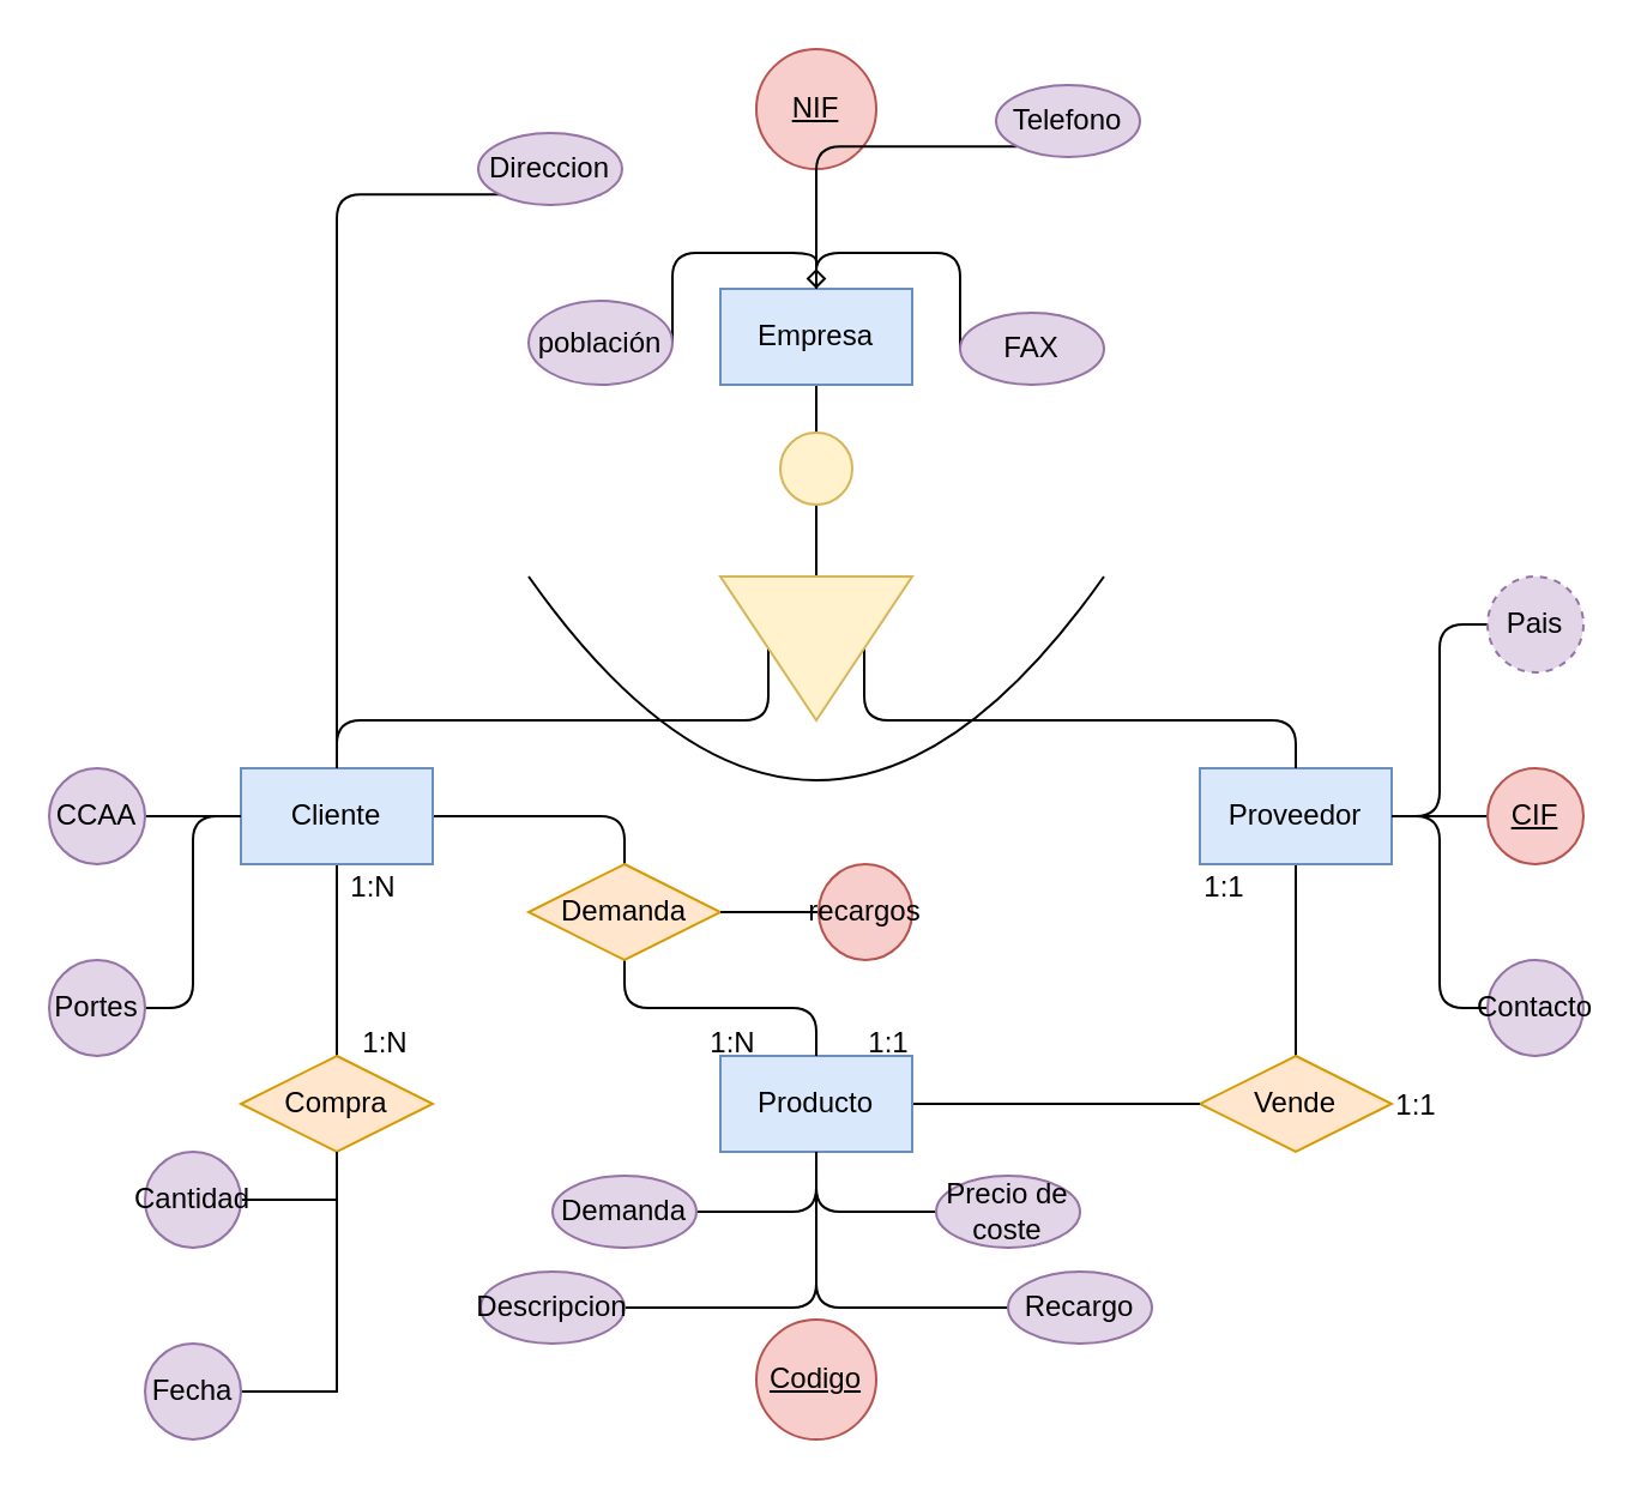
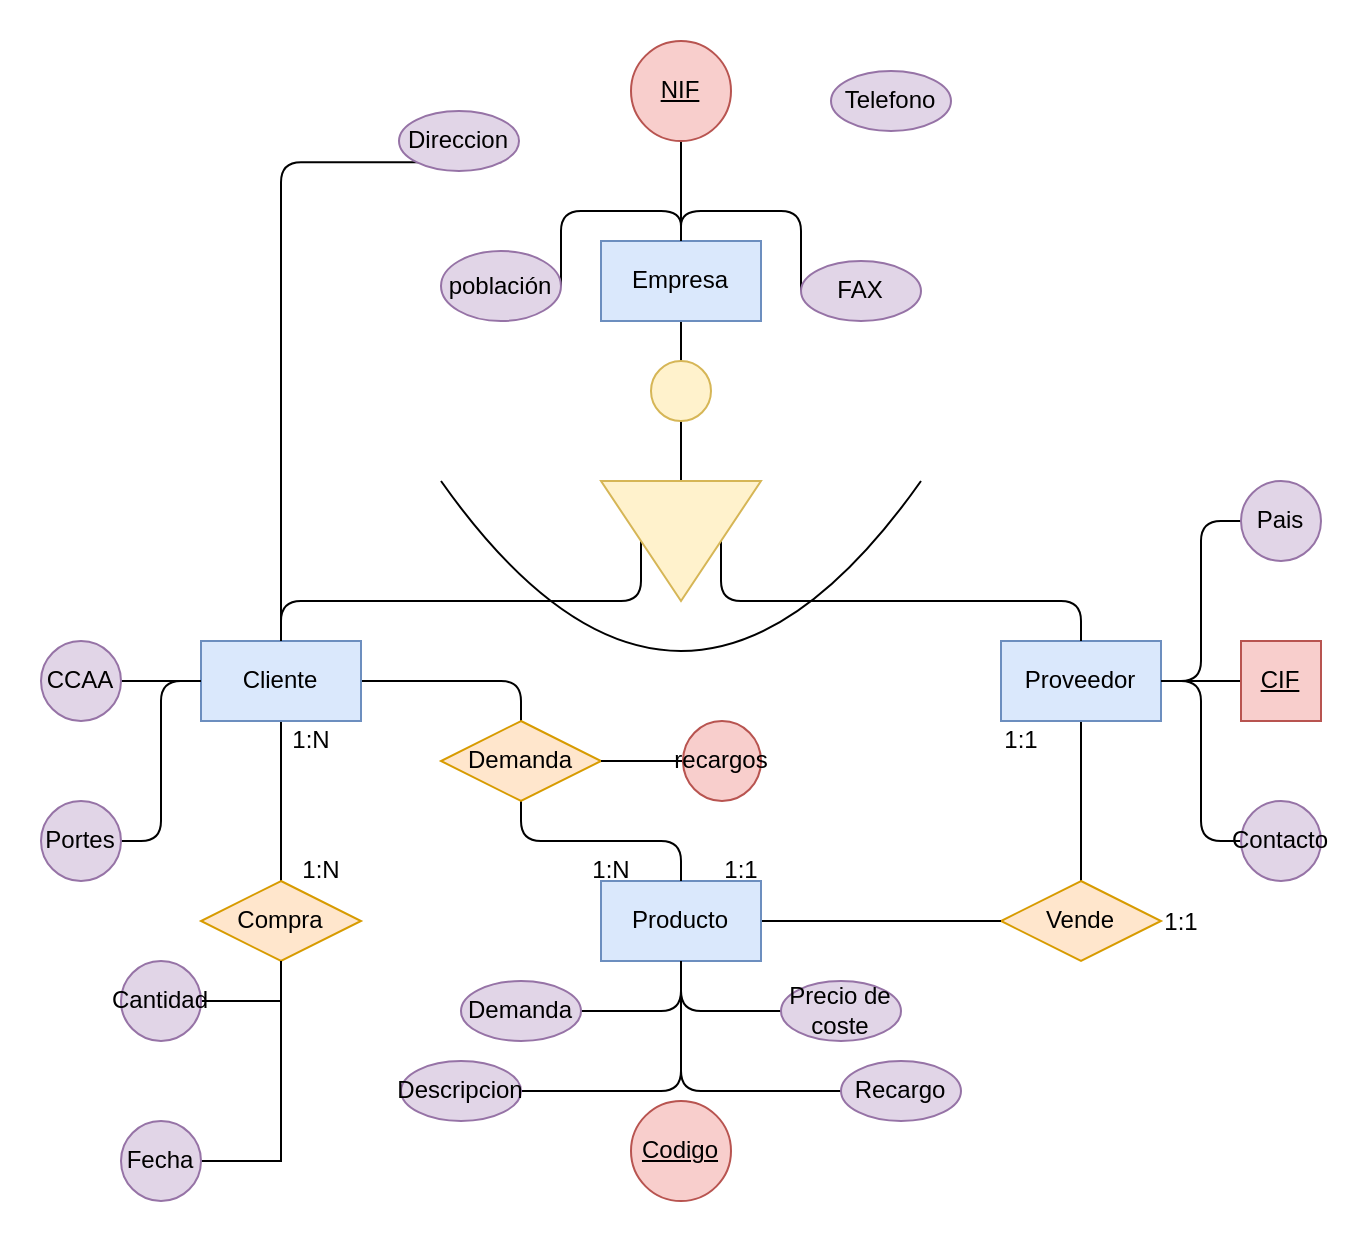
  <mxCell id="0" />
  <mxCell id="1" parent="0" />
  <mxCell id="2" style="edgeStyle=orthogonalEdgeStyle;rounded=0;orthogonalLoop=1;jettySize=auto;html=1;exitX=0.5;exitY=1;exitDx=0;exitDy=0;entryX=0;entryY=0.5;entryDx=0;entryDy=0;endArrow=none;endFill=0;" edge="1" parent="1" source="3" target="11"><mxGeometry relative="1" as="geometry" /></mxCell>
  <mxCell id="3" value="Empresa" style="rounded=0;whiteSpace=wrap;html=1;fillColor=#dae8fc;strokeColor=#6c8ebf;" vertex="1" parent="1"><mxGeometry x="300" y="120" width="80" height="40" as="geometry" /></mxCell>
  <mxCell id="4" style="edgeStyle=orthogonalEdgeStyle;rounded=0;orthogonalLoop=1;jettySize=auto;html=1;exitX=0.5;exitY=1;exitDx=0;exitDy=0;entryX=0.5;entryY=0;entryDx=0;entryDy=0;endArrow=none;endFill=0;" edge="1" parent="1" source="6" target="27"><mxGeometry relative="1" as="geometry" /></mxCell>
  <mxCell id="5" style="edgeStyle=orthogonalEdgeStyle;rounded=1;orthogonalLoop=1;jettySize=auto;html=1;exitX=1;exitY=0.5;exitDx=0;exitDy=0;entryX=0.5;entryY=0;entryDx=0;entryDy=0;endArrow=none;endFill=0;" edge="1" parent="1" source="6" target="58"><mxGeometry relative="1" as="geometry" /></mxCell>
  <mxCell id="6" value="Cliente" style="rounded=0;whiteSpace=wrap;html=1;fillColor=#dae8fc;strokeColor=#6c8ebf;" vertex="1" parent="1"><mxGeometry x="100" y="320" width="80" height="40" as="geometry" /></mxCell>
  <mxCell id="7" style="edgeStyle=orthogonalEdgeStyle;rounded=0;orthogonalLoop=1;jettySize=auto;html=1;exitX=0.5;exitY=1;exitDx=0;exitDy=0;endArrow=none;endFill=0;" edge="1" parent="1" source="8" target="28"><mxGeometry relative="1" as="geometry" /></mxCell>
  <mxCell id="8" value="Proveedor" style="rounded=0;whiteSpace=wrap;html=1;fillColor=#dae8fc;strokeColor=#6c8ebf;" vertex="1" parent="1"><mxGeometry x="500" y="320" width="80" height="40" as="geometry" /></mxCell>
  <mxCell id="9" style="edgeStyle=orthogonalEdgeStyle;rounded=1;orthogonalLoop=1;jettySize=auto;html=1;exitX=0.5;exitY=1;exitDx=0;exitDy=0;entryX=0.5;entryY=0;entryDx=0;entryDy=0;endArrow=none;endFill=0;" edge="1" parent="1" source="11" target="6"><mxGeometry relative="1" as="geometry"><Array as="points"><mxPoint x="320" y="300" /><mxPoint x="140" y="300" /></Array></mxGeometry></mxCell>
  <mxCell id="10" style="edgeStyle=orthogonalEdgeStyle;rounded=1;orthogonalLoop=1;jettySize=auto;html=1;exitX=0.5;exitY=0;exitDx=0;exitDy=0;entryX=0.5;entryY=0;entryDx=0;entryDy=0;endArrow=none;endFill=0;" edge="1" parent="1" source="11" target="8"><mxGeometry relative="1" as="geometry"><Array as="points"><mxPoint x="360" y="300" /><mxPoint x="540" y="300" /></Array></mxGeometry></mxCell>
  <mxCell id="11" value="" style="triangle;whiteSpace=wrap;html=1;rotation=90;fillColor=#fff2cc;strokeColor=#d6b656;" vertex="1" parent="1"><mxGeometry x="310" y="230" width="60" height="80" as="geometry" /></mxCell>
  <mxCell id="12" style="edgeStyle=orthogonalEdgeStyle;rounded=0;orthogonalLoop=1;jettySize=auto;html=1;exitX=0.5;exitY=1;exitDx=0;exitDy=0;entryX=0.5;entryY=0;entryDx=0;entryDy=0;endArrow=none;endFill=0;" edge="1" parent="1" source="13" target="3"><mxGeometry relative="1" as="geometry" /></mxCell>
  <mxCell id="13" value="&lt;u&gt;NIF&lt;/u&gt;" style="ellipse;whiteSpace=wrap;html=1;fillColor=#f8cecc;strokeColor=#b85450;" vertex="1" parent="1"><mxGeometry x="315" y="20" width="50" height="50" as="geometry" /></mxCell>
  <mxCell id="14" value="" style="ellipse;whiteSpace=wrap;html=1;fillColor=#fff2cc;strokeColor=#d6b656;" vertex="1" parent="1"><mxGeometry x="325" y="180" width="30" height="30" as="geometry" /></mxCell>
  <mxCell id="15" style="edgeStyle=orthogonalEdgeStyle;rounded=1;orthogonalLoop=1;jettySize=auto;html=1;exitX=1;exitY=1;exitDx=0;exitDy=0;endArrow=none;endFill=0;" edge="1" parent="1" source="16" target="6"><mxGeometry relative="1" as="geometry" /></mxCell>
  <mxCell id="16" value="Direccion" style="ellipse;whiteSpace=wrap;html=1;fillColor=#e1d5e7;strokeColor=#9673a6;" vertex="1" parent="1"><mxGeometry x="199" y="55" width="60" height="30" as="geometry" /></mxCell>
- <mxCell id="17" style="edgeStyle=orthogonalEdgeStyle;rounded=1;orthogonalLoop=1;jettySize=auto;html=1;exitX=0;exitY=1;exitDx=0;exitDy=0;entryX=0.5;entryY=0;entryDx=0;entryDy=0;endArrow=none;endFill=0;" edge="1" parent="1" source="18" target="3"><mxGeometry relative="1" as="geometry" /></mxCell>
  <mxCell id="18" value="Telefono" style="ellipse;whiteSpace=wrap;html=1;fillColor=#e1d5e7;strokeColor=#9673a6;" vertex="1" parent="1"><mxGeometry x="415" y="35" width="60" height="30" as="geometry" /></mxCell>
  <mxCell id="19" style="edgeStyle=orthogonalEdgeStyle;rounded=1;orthogonalLoop=1;jettySize=auto;html=1;exitX=0;exitY=0.5;exitDx=0;exitDy=0;entryX=0.5;entryY=0;entryDx=0;entryDy=0;endArrow=none;endFill=0;" edge="1" parent="1" source="20" target="3"><mxGeometry relative="1" as="geometry"><Array as="points"><mxPoint x="340" y="105" /></Array></mxGeometry></mxCell>
  <mxCell id="20" value="FAX" style="ellipse;whiteSpace=wrap;html=1;fillColor=#e1d5e7;strokeColor=#9673a6;" vertex="1" parent="1"><mxGeometry x="400" y="130" width="60" height="30" as="geometry" /></mxCell>
- <mxCell id="21" style="edgeStyle=orthogonalEdgeStyle;rounded=1;orthogonalLoop=1;jettySize=auto;html=1;exitX=1;exitY=0.5;exitDx=0;exitDy=0;entryX=0.5;entryY=0;entryDx=0;entryDy=0;endArrow=diamond;endFill=0;" edge="1" parent="1" source="22" target="3"><mxGeometry relative="1" as="geometry"><Array as="points"><mxPoint x="340" y="105" /></Array></mxGeometry></mxCell>
+ <mxCell id="21" style="edgeStyle=orthogonalEdgeStyle;rounded=1;orthogonalLoop=1;jettySize=auto;html=1;exitX=1;exitY=0.5;exitDx=0;exitDy=0;entryX=0.5;entryY=0;entryDx=0;entryDy=0;endArrow=none;endFill=0;" edge="1" parent="1" source="22" target="3"><mxGeometry relative="1" as="geometry"><Array as="points"><mxPoint x="340" y="105" /></Array></mxGeometry></mxCell>
  <mxCell id="22" value="población" style="ellipse;whiteSpace=wrap;html=1;fillColor=#e1d5e7;strokeColor=#9673a6;" vertex="1" parent="1"><mxGeometry x="220" y="125" width="60" height="35" as="geometry" /></mxCell>
  <mxCell id="23" style="edgeStyle=orthogonalEdgeStyle;rounded=0;orthogonalLoop=1;jettySize=auto;html=1;exitX=1;exitY=0.5;exitDx=0;exitDy=0;entryX=0;entryY=0.5;entryDx=0;entryDy=0;endArrow=none;endFill=0;" edge="1" parent="1" source="24" target="6"><mxGeometry relative="1" as="geometry" /></mxCell>
  <mxCell id="24" value="CCAA" style="ellipse;whiteSpace=wrap;html=1;fillColor=#e1d5e7;strokeColor=#9673a6;" vertex="1" parent="1"><mxGeometry x="20" y="320" width="40" height="40" as="geometry" /></mxCell>
  <mxCell id="25" style="edgeStyle=orthogonalEdgeStyle;rounded=1;orthogonalLoop=1;jettySize=auto;html=1;exitX=1;exitY=0.5;exitDx=0;exitDy=0;entryX=0;entryY=0.5;entryDx=0;entryDy=0;endArrow=none;endFill=0;" edge="1" parent="1" source="26" target="6"><mxGeometry relative="1" as="geometry" /></mxCell>
  <mxCell id="26" value="Portes" style="ellipse;whiteSpace=wrap;html=1;fillColor=#e1d5e7;strokeColor=#9673a6;" vertex="1" parent="1"><mxGeometry x="20" y="400" width="40" height="40" as="geometry" /></mxCell>
  <mxCell id="27" value="Compra" style="rhombus;whiteSpace=wrap;html=1;fillColor=#ffe6cc;strokeColor=#d79b00;" vertex="1" parent="1"><mxGeometry x="100" y="440" width="80" height="40" as="geometry" /></mxCell>
  <mxCell id="28" value="Vende" style="rhombus;whiteSpace=wrap;html=1;fillColor=#ffe6cc;strokeColor=#d79b00;" vertex="1" parent="1"><mxGeometry x="500" y="440" width="80" height="40" as="geometry" /></mxCell>
  <mxCell id="29" style="edgeStyle=orthogonalEdgeStyle;rounded=0;orthogonalLoop=1;jettySize=auto;html=1;exitX=1;exitY=0.5;exitDx=0;exitDy=0;entryX=0;entryY=0.5;entryDx=0;entryDy=0;endArrow=none;endFill=0;" edge="1" parent="1" source="30" target="28"><mxGeometry relative="1" as="geometry" /></mxCell>
  <mxCell id="30" value="Producto" style="rounded=0;whiteSpace=wrap;html=1;fillColor=#dae8fc;strokeColor=#6c8ebf;" vertex="1" parent="1"><mxGeometry x="300" y="440" width="80" height="40" as="geometry" /></mxCell>
  <mxCell id="31" value="&lt;u&gt;Codigo&lt;/u&gt;" style="ellipse;whiteSpace=wrap;html=1;fillColor=#f8cecc;strokeColor=#b85450;" vertex="1" parent="1"><mxGeometry x="315" y="550" width="50" height="50" as="geometry" /></mxCell>
  <mxCell id="32" style="edgeStyle=orthogonalEdgeStyle;rounded=1;orthogonalLoop=1;jettySize=auto;html=1;exitX=0;exitY=0.5;exitDx=0;exitDy=0;entryX=0.5;entryY=1;entryDx=0;entryDy=0;endArrow=none;endFill=0;" edge="1" parent="1" source="33" target="30"><mxGeometry relative="1" as="geometry" /></mxCell>
  <mxCell id="33" value="Recargo" style="ellipse;whiteSpace=wrap;html=1;fillColor=#e1d5e7;strokeColor=#9673a6;" vertex="1" parent="1"><mxGeometry x="420" y="530" width="60" height="30" as="geometry" /></mxCell>
  <mxCell id="34" style="edgeStyle=orthogonalEdgeStyle;rounded=1;orthogonalLoop=1;jettySize=auto;html=1;exitX=1;exitY=0.5;exitDx=0;exitDy=0;entryX=0.5;entryY=1;entryDx=0;entryDy=0;endArrow=none;endFill=0;" edge="1" parent="1" source="35" target="30"><mxGeometry relative="1" as="geometry" /></mxCell>
  <mxCell id="35" value="Descripcion" style="ellipse;whiteSpace=wrap;html=1;fillColor=#e1d5e7;strokeColor=#9673a6;" vertex="1" parent="1"><mxGeometry x="200" y="530" width="60" height="30" as="geometry" /></mxCell>
  <mxCell id="36" style="edgeStyle=orthogonalEdgeStyle;rounded=1;orthogonalLoop=1;jettySize=auto;html=1;exitX=0;exitY=0.5;exitDx=0;exitDy=0;entryX=0.5;entryY=1;entryDx=0;entryDy=0;endArrow=none;endFill=0;" edge="1" parent="1" source="37" target="30"><mxGeometry relative="1" as="geometry" /></mxCell>
  <mxCell id="37" value="Precio de coste" style="ellipse;whiteSpace=wrap;html=1;fillColor=#e1d5e7;strokeColor=#9673a6;" vertex="1" parent="1"><mxGeometry x="390" y="490" width="60" height="30" as="geometry" /></mxCell>
  <mxCell id="38" style="edgeStyle=orthogonalEdgeStyle;rounded=1;orthogonalLoop=1;jettySize=auto;html=1;exitX=1;exitY=0.5;exitDx=0;exitDy=0;entryX=0.5;entryY=1;entryDx=0;entryDy=0;endArrow=none;endFill=0;" edge="1" parent="1" source="39" target="30"><mxGeometry relative="1" as="geometry" /></mxCell>
  <mxCell id="39" value="Demanda" style="ellipse;whiteSpace=wrap;html=1;fillColor=#e1d5e7;strokeColor=#9673a6;" vertex="1" parent="1"><mxGeometry x="230" y="490" width="60" height="30" as="geometry" /></mxCell>
  <mxCell id="40" value="" style="endArrow=none;html=1;curved=1;" edge="1" parent="1"><mxGeometry width="50" height="50" relative="1" as="geometry"><mxPoint x="220" y="240" as="sourcePoint" /><mxPoint x="460" y="240" as="targetPoint" /><Array as="points"><mxPoint x="340" y="410" /></Array></mxGeometry></mxCell>
  <mxCell id="41" style="edgeStyle=orthogonalEdgeStyle;orthogonalLoop=1;jettySize=auto;html=1;exitX=0;exitY=0.5;exitDx=0;exitDy=0;entryX=1;entryY=0.5;entryDx=0;entryDy=0;endArrow=none;endFill=0;rounded=1;" edge="1" parent="1" source="42" target="8"><mxGeometry relative="1" as="geometry" /></mxCell>
- <mxCell id="42" value="Pais" style="ellipse;whiteSpace=wrap;html=1;fillColor=#e1d5e7;strokeColor=#9673a6;dashed=1;" vertex="1" parent="1"><mxGeometry x="620" y="240" width="40" height="40" as="geometry" /></mxCell>
+ <mxCell id="42" value="Pais" style="ellipse;whiteSpace=wrap;html=1;fillColor=#e1d5e7;strokeColor=#9673a6;" vertex="1" parent="1"><mxGeometry x="620" y="240" width="40" height="40" as="geometry" /></mxCell>
  <mxCell id="43" style="edgeStyle=orthogonalEdgeStyle;rounded=0;orthogonalLoop=1;jettySize=auto;html=1;exitX=0;exitY=0.5;exitDx=0;exitDy=0;endArrow=none;endFill=0;" edge="1" parent="1" source="44"><mxGeometry relative="1" as="geometry"><mxPoint x="580" y="340" as="targetPoint" /></mxGeometry></mxCell>
- <mxCell id="44" value="&lt;u&gt;CIF&lt;/u&gt;" style="ellipse;whiteSpace=wrap;html=1;fillColor=#f8cecc;strokeColor=#b85450;" vertex="1" parent="1"><mxGeometry x="620" y="320" width="40" height="40" as="geometry" /></mxCell>
+ <mxCell id="44" value="&lt;u&gt;CIF&lt;/u&gt;" style="whiteSpace=wrap;html=1;fillColor=#f8cecc;strokeColor=#b85450;rounded=0;" vertex="1" parent="1"><mxGeometry x="620" y="320" width="40" height="40" as="geometry" /></mxCell>
  <mxCell id="45" style="edgeStyle=orthogonalEdgeStyle;rounded=1;orthogonalLoop=1;jettySize=auto;html=1;exitX=0;exitY=0.5;exitDx=0;exitDy=0;entryX=1;entryY=0.5;entryDx=0;entryDy=0;endArrow=none;endFill=0;" edge="1" parent="1" source="46" target="8"><mxGeometry relative="1" as="geometry"><Array as="points"><mxPoint x="600" y="420" /><mxPoint x="600" y="340" /></Array></mxGeometry></mxCell>
  <mxCell id="46" value="&lt;div&gt;Contacto&lt;/div&gt;" style="ellipse;whiteSpace=wrap;html=1;fillColor=#e1d5e7;strokeColor=#9673a6;" vertex="1" parent="1"><mxGeometry x="620" y="400" width="40" height="40" as="geometry" /></mxCell>
  <mxCell id="47" value="1:1" style="text;html=1;align=center;verticalAlign=middle;resizable=0;points=[];autosize=1;strokeColor=none;fillColor=none;" vertex="1" parent="1"><mxGeometry x="350" y="420" width="40" height="30" as="geometry" /></mxCell>
  <mxCell id="48" value="1:1" style="text;html=1;align=center;verticalAlign=middle;resizable=0;points=[];autosize=1;strokeColor=none;fillColor=none;" vertex="1" parent="1"><mxGeometry x="490" y="355" width="40" height="30" as="geometry" /></mxCell>
  <mxCell id="49" value="1:1" style="text;html=1;align=center;verticalAlign=middle;resizable=0;points=[];autosize=1;strokeColor=none;fillColor=none;" vertex="1" parent="1"><mxGeometry x="570" y="446" width="40" height="30" as="geometry" /></mxCell>
  <mxCell id="50" value="1:N" style="text;html=1;align=center;verticalAlign=middle;resizable=0;points=[];autosize=1;strokeColor=none;fillColor=none;" vertex="1" parent="1"><mxGeometry x="285" y="420" width="40" height="30" as="geometry" /></mxCell>
  <mxCell id="51" style="edgeStyle=orthogonalEdgeStyle;rounded=0;orthogonalLoop=1;jettySize=auto;html=1;exitX=1;exitY=0.5;exitDx=0;exitDy=0;endArrow=none;endFill=0;" edge="1" parent="1" source="52" target="27"><mxGeometry relative="1" as="geometry" /></mxCell>
  <mxCell id="52" value="&lt;div&gt;Cantidad&lt;/div&gt;" style="ellipse;whiteSpace=wrap;html=1;fillColor=#e1d5e7;strokeColor=#9673a6;" vertex="1" parent="1"><mxGeometry x="60" y="480" width="40" height="40" as="geometry" /></mxCell>
  <mxCell id="53" style="edgeStyle=orthogonalEdgeStyle;rounded=0;orthogonalLoop=1;jettySize=auto;html=1;exitX=1;exitY=0.5;exitDx=0;exitDy=0;entryX=0.5;entryY=1;entryDx=0;entryDy=0;endArrow=none;endFill=0;" edge="1" parent="1" source="54" target="27"><mxGeometry relative="1" as="geometry" /></mxCell>
  <mxCell id="54" value="Fecha" style="ellipse;whiteSpace=wrap;html=1;fillColor=#e1d5e7;strokeColor=#9673a6;" vertex="1" parent="1"><mxGeometry x="60" y="560" width="40" height="40" as="geometry" /></mxCell>
  <mxCell id="55" value="1:N" style="text;html=1;align=center;verticalAlign=middle;resizable=0;points=[];autosize=1;strokeColor=none;fillColor=none;" vertex="1" parent="1"><mxGeometry x="140" y="420" width="40" height="30" as="geometry" /></mxCell>
  <mxCell id="56" value="1:N" style="text;html=1;align=center;verticalAlign=middle;resizable=0;points=[];autosize=1;strokeColor=none;fillColor=none;" vertex="1" parent="1"><mxGeometry x="135" y="355" width="40" height="30" as="geometry" /></mxCell>
  <mxCell id="57" style="edgeStyle=orthogonalEdgeStyle;rounded=1;orthogonalLoop=1;jettySize=auto;html=1;exitX=0.5;exitY=1;exitDx=0;exitDy=0;entryX=0.5;entryY=0;entryDx=0;entryDy=0;endArrow=none;endFill=0;" edge="1" parent="1" source="58" target="30"><mxGeometry relative="1" as="geometry" /></mxCell>
  <mxCell id="58" value="Demanda" style="rhombus;whiteSpace=wrap;html=1;fillColor=#ffe6cc;strokeColor=#d79b00;" vertex="1" parent="1"><mxGeometry x="220" y="360" width="80" height="40" as="geometry" /></mxCell>
  <mxCell id="59" style="edgeStyle=orthogonalEdgeStyle;rounded=0;orthogonalLoop=1;jettySize=auto;html=1;exitX=0;exitY=0.5;exitDx=0;exitDy=0;entryX=1;entryY=0.5;entryDx=0;entryDy=0;endArrow=none;endFill=0;" edge="1" parent="1" source="60" target="58"><mxGeometry relative="1" as="geometry" /></mxCell>
  <mxCell id="60" value="&lt;div&gt;recargos&lt;/div&gt;" style="ellipse;whiteSpace=wrap;html=1;fillColor=#f8cecc;strokeColor=#b85450;" vertex="1" parent="1"><mxGeometry x="341" y="360" width="39" height="40" as="geometry" /></mxCell>
